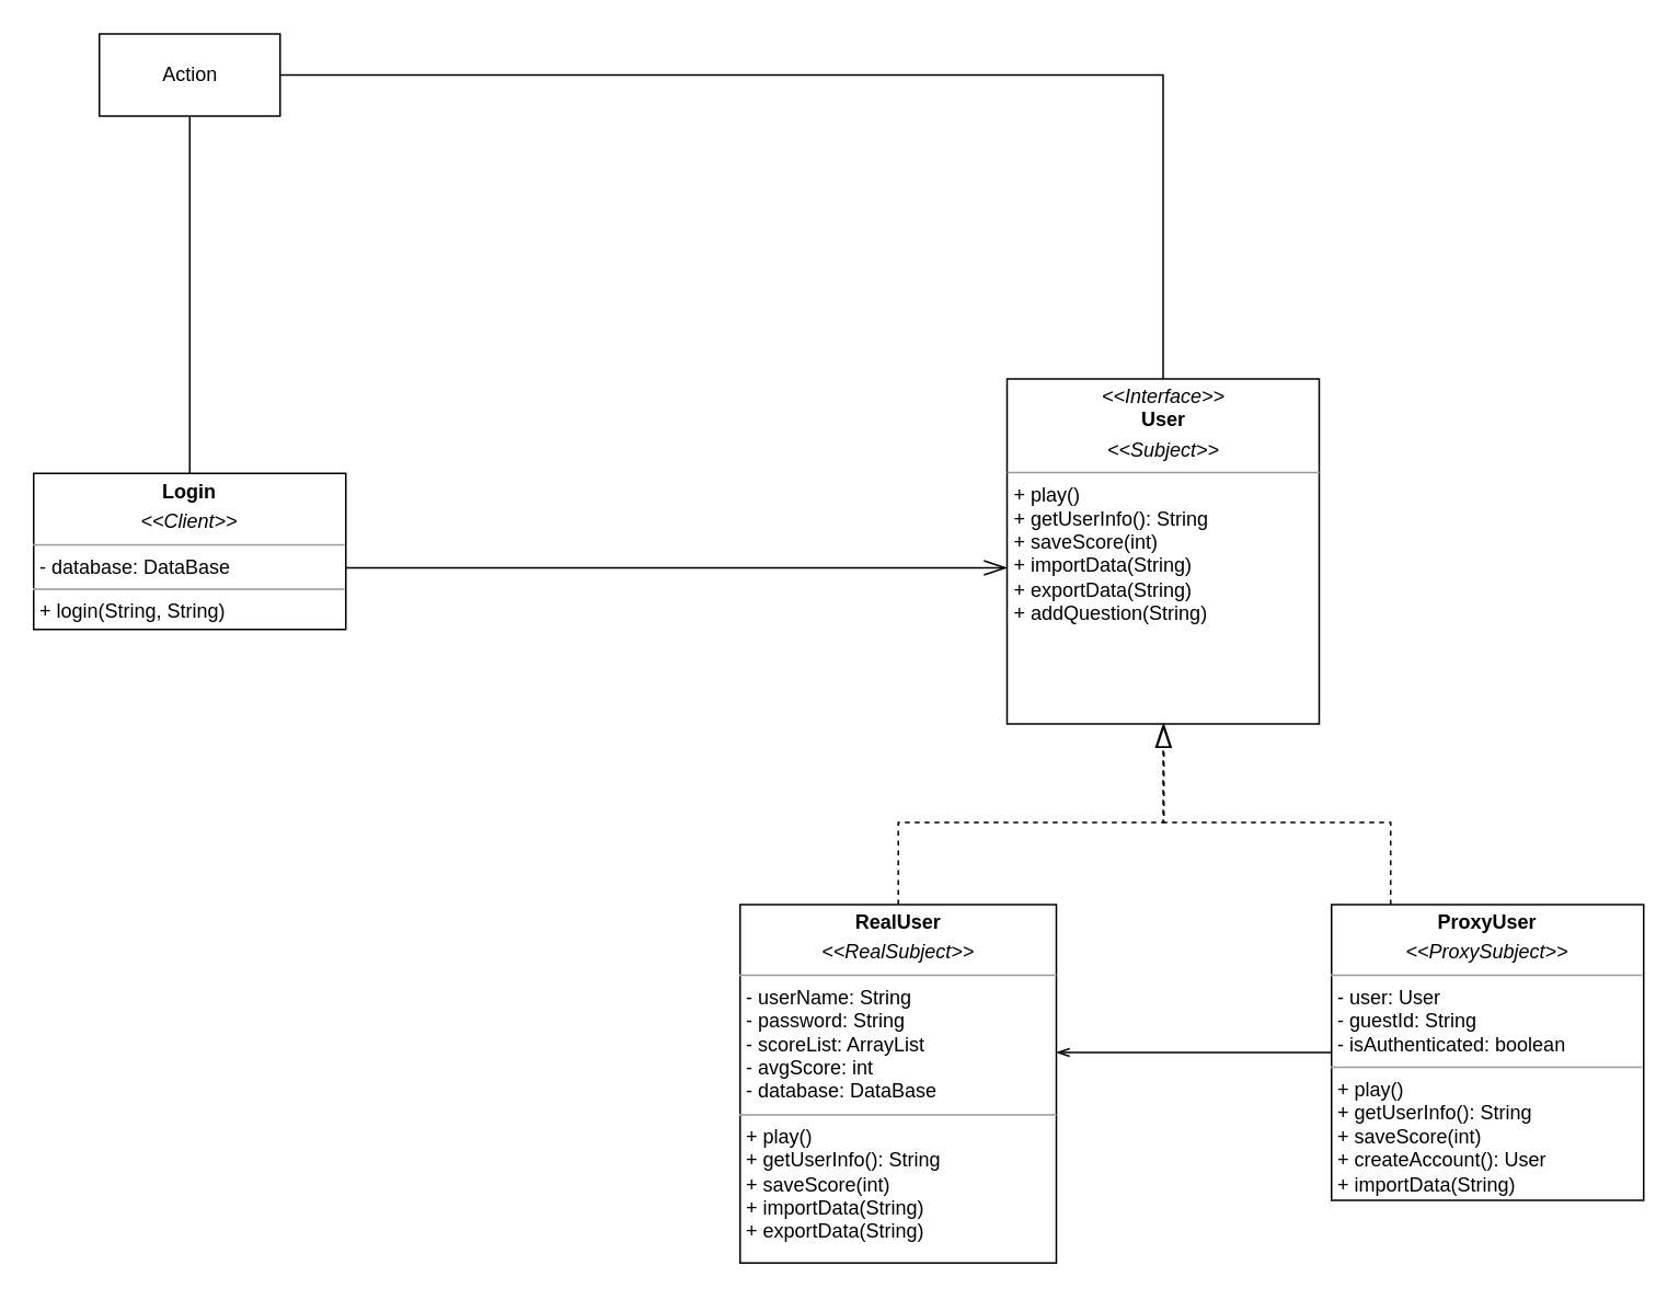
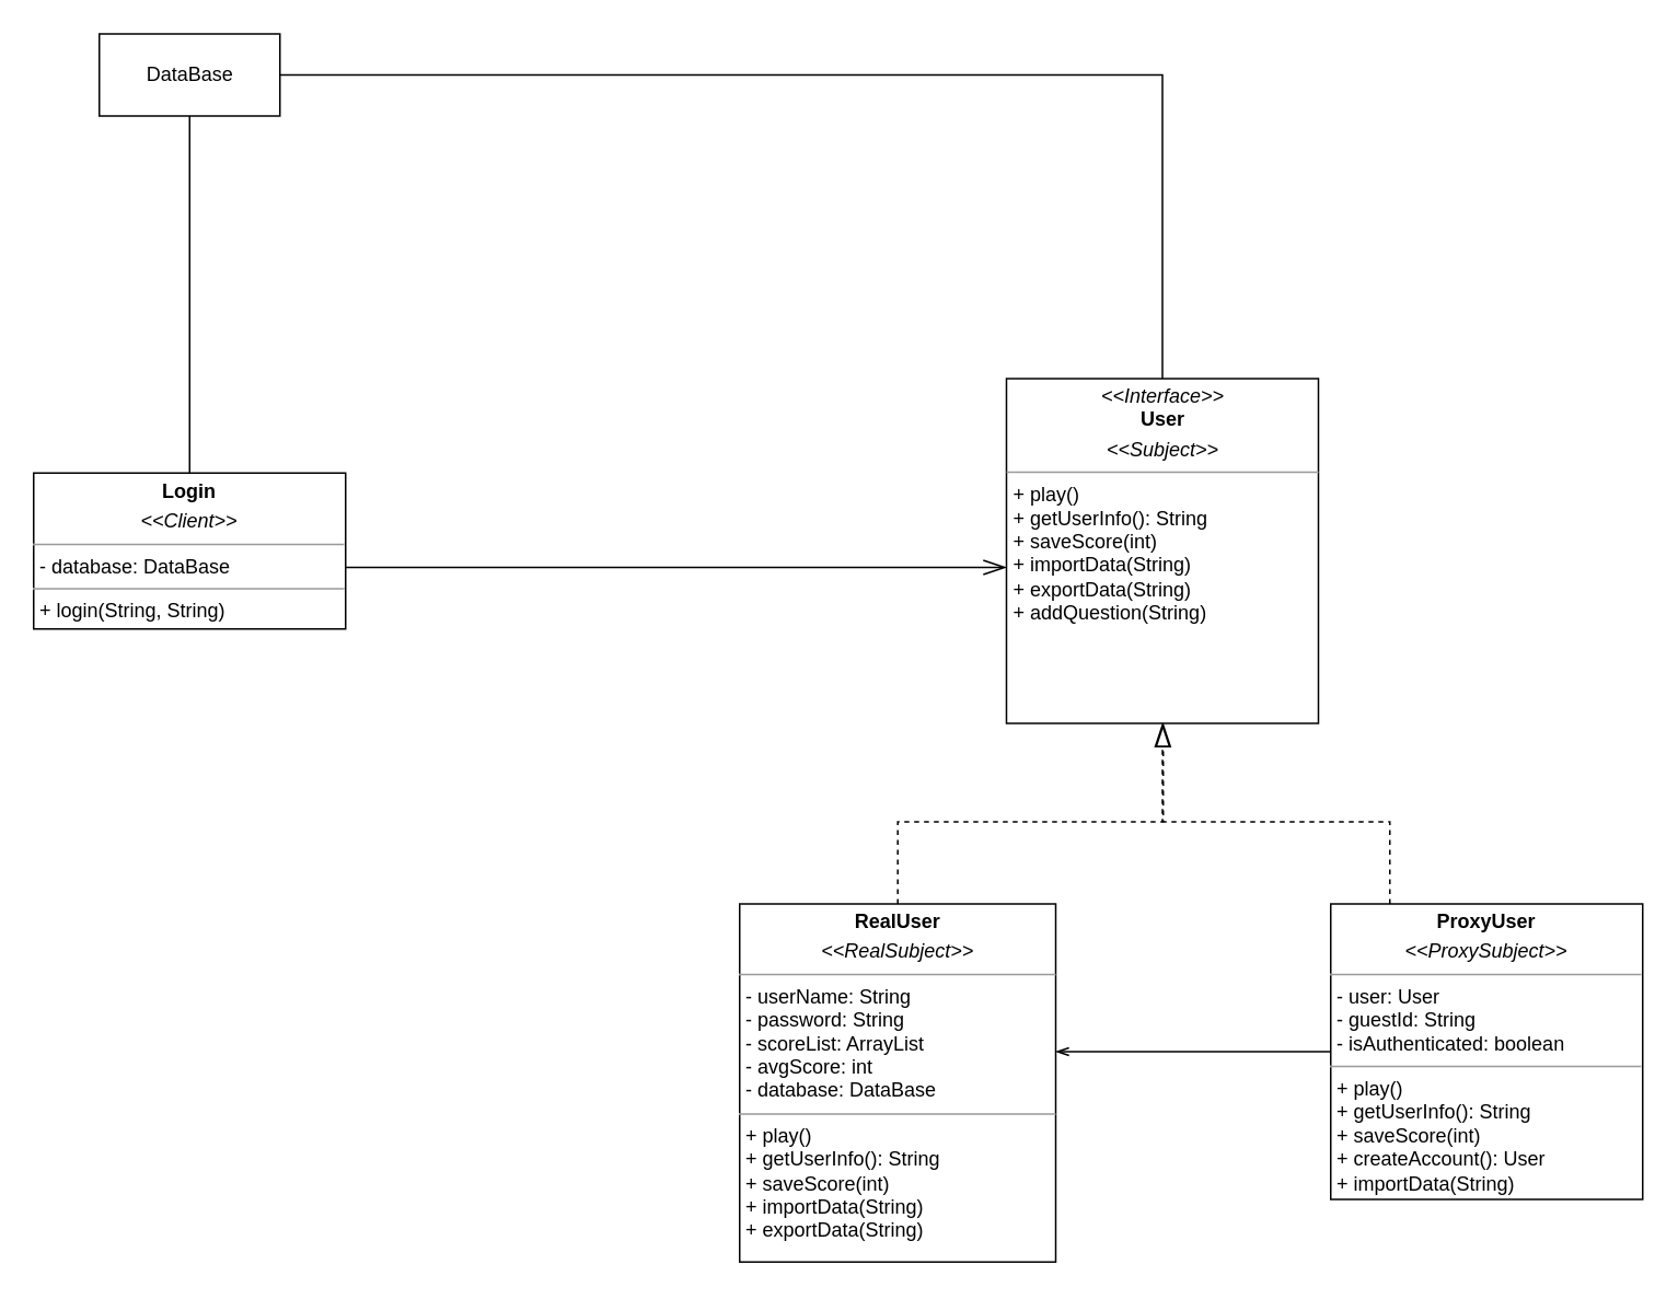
  <mxCell id="0" />
  <mxCell id="1" parent="0" />
  <mxCell id="2" value="&lt;p style=&quot;margin:0px;margin-top:4px;text-align:center;&quot;&gt;&lt;i&gt;&amp;lt;&amp;lt;Interface&amp;gt;&amp;gt;&lt;/i&gt;&lt;br&gt;&lt;b&gt;User&lt;/b&gt;&lt;/p&gt;&lt;p style=&quot;margin:0px;margin-top:4px;text-align:center;&quot;&gt;&lt;i style=&quot;border-color: var(--border-color);&quot;&gt;&amp;lt;&amp;lt;Subject&amp;gt;&amp;gt;&lt;/i&gt;&lt;/p&gt;&lt;hr size=&quot;1&quot;&gt;&lt;p style=&quot;margin:0px;margin-left:4px;&quot;&gt;+ play()&lt;/p&gt;&lt;p style=&quot;margin:0px;margin-left:4px;&quot;&gt;+ getUserInfo(): String&lt;br&gt;+ saveScore(int)&lt;/p&gt;&lt;p style=&quot;border-color: var(--border-color); margin: 0px 0px 0px 4px;&quot;&gt;+ importData(String)&lt;/p&gt;&lt;p style=&quot;border-color: var(--border-color); margin: 0px 0px 0px 4px;&quot;&gt;+ exportData(String)&lt;/p&gt;&lt;p style=&quot;border-color: var(--border-color); margin: 0px 0px 0px 4px;&quot;&gt;+ addQuestion(String&lt;span style=&quot;background-color: initial;&quot;&gt;)&lt;/span&gt;&lt;/p&gt;&lt;p style=&quot;border-color: var(--border-color); margin: 0px 0px 0px 4px;&quot;&gt;&lt;span style=&quot;background-color: initial;&quot;&gt;&lt;br&gt;&lt;/span&gt;&lt;/p&gt;&lt;p style=&quot;margin:0px;margin-left:4px;&quot;&gt;&lt;br&gt;&lt;/p&gt;" style="verticalAlign=top;align=left;overflow=fill;fontSize=12;fontFamily=Helvetica;html=1;" vertex="1" parent="1"><mxGeometry x="612.5" y="230" width="190" height="210" as="geometry" /></mxCell>
  <mxCell id="3" style="edgeStyle=orthogonalEdgeStyle;rounded=0;orthogonalLoop=1;jettySize=auto;html=1;dashed=1;endArrow=blockThin;endFill=0;endSize=12;" edge="1" parent="1" source="5" target="2"><mxGeometry relative="1" as="geometry"><Array as="points"><mxPoint x="846" y="500" /><mxPoint x="708" y="500" /></Array></mxGeometry></mxCell>
  <mxCell id="4" style="edgeStyle=orthogonalEdgeStyle;rounded=0;orthogonalLoop=1;jettySize=auto;html=1;endArrow=openThin;endFill=0;" edge="1" parent="1" source="5" target="7"><mxGeometry relative="1" as="geometry"><mxPoint x="610" y="630" as="targetPoint" /><Array as="points"><mxPoint x="680" y="640" /><mxPoint x="680" y="640" /></Array></mxGeometry></mxCell>
  <mxCell id="5" value="&lt;p style=&quot;margin:0px;margin-top:4px;text-align:center;&quot;&gt;&lt;span style=&quot;background-color: initial; border-color: var(--border-color);&quot;&gt;&lt;b&gt;ProxyUser&lt;/b&gt;&lt;/span&gt;&lt;/p&gt;&lt;p style=&quot;margin:0px;margin-top:4px;text-align:center;&quot;&gt;&lt;i style=&quot;background-color: initial; border-color: var(--border-color);&quot;&gt;&amp;lt;&amp;lt;ProxySubject&amp;gt;&amp;gt;&lt;/i&gt;&lt;br&gt;&lt;/p&gt;&lt;hr size=&quot;1&quot;&gt;&lt;p style=&quot;margin:0px;margin-left:4px;&quot;&gt;- user: User&lt;/p&gt;&lt;p style=&quot;margin:0px;margin-left:4px;&quot;&gt;- guestId: String&lt;/p&gt;&lt;p style=&quot;margin:0px;margin-left:4px;&quot;&gt;- isAuthenticated: boolean&lt;/p&gt;&lt;hr size=&quot;1&quot;&gt;&lt;p style=&quot;margin:0px;margin-left:4px;&quot;&gt;+ play()&lt;/p&gt;&lt;p style=&quot;margin:0px;margin-left:4px;&quot;&gt;+ getUserInfo(): String&lt;/p&gt;&lt;p style=&quot;margin:0px;margin-left:4px;&quot;&gt;+ saveScore(int)&lt;/p&gt;&lt;p style=&quot;margin:0px;margin-left:4px;&quot;&gt;+ createAccount(): User&lt;/p&gt;&lt;p style=&quot;border-color: var(--border-color); margin: 0px 0px 0px 4px;&quot;&gt;+ importData(String)&lt;/p&gt;&lt;p style=&quot;border-color: var(--border-color); margin: 0px 0px 0px 4px;&quot;&gt;+ exportData(String)&lt;/p&gt;" style="verticalAlign=top;align=left;overflow=fill;fontSize=12;fontFamily=Helvetica;html=1;" vertex="1" parent="1"><mxGeometry x="810" y="550" width="190" height="180" as="geometry" /></mxCell>
  <mxCell id="6" style="edgeStyle=orthogonalEdgeStyle;rounded=0;orthogonalLoop=1;jettySize=auto;html=1;entryX=0.5;entryY=1;entryDx=0;entryDy=0;endArrow=blockThin;endFill=0;dashed=1;endSize=12;startSize=9;" edge="1" parent="1" source="7" target="2"><mxGeometry relative="1" as="geometry" /></mxCell>
  <mxCell id="7" value="&lt;p style=&quot;margin:0px;margin-top:4px;text-align:center;&quot;&gt;&lt;b&gt;RealUser&lt;/b&gt;&lt;/p&gt;&lt;p style=&quot;margin:0px;margin-top:4px;text-align:center;&quot;&gt;&lt;i style=&quot;border-color: var(--border-color);&quot;&gt;&amp;lt;&amp;lt;RealSubject&amp;gt;&amp;gt;&lt;/i&gt;&lt;br style=&quot;border-color: var(--border-color);&quot;&gt;&lt;/p&gt;&lt;hr size=&quot;1&quot;&gt;&lt;p style=&quot;margin:0px;margin-left:4px;&quot;&gt;- userName: String&lt;/p&gt;&lt;p style=&quot;margin:0px;margin-left:4px;&quot;&gt;- password: String&lt;/p&gt;&lt;p style=&quot;margin:0px;margin-left:4px;&quot;&gt;- scoreList: ArrayList&lt;br&gt;&lt;/p&gt;&lt;p style=&quot;margin:0px;margin-left:4px;&quot;&gt;- avgScore: int&lt;/p&gt;&lt;p style=&quot;margin:0px;margin-left:4px;&quot;&gt;- database: DataBase&lt;/p&gt;&lt;hr size=&quot;1&quot;&gt;&lt;p style=&quot;margin:0px;margin-left:4px;&quot;&gt;+ play()&lt;/p&gt;&lt;p style=&quot;margin:0px;margin-left:4px;&quot;&gt;+ getUserInfo(): String&lt;br style=&quot;border-color: var(--border-color);&quot;&gt;+ saveScore(int)&lt;br&gt;&lt;/p&gt;&lt;p style=&quot;margin:0px;margin-left:4px;&quot;&gt;+ importData(String)&lt;/p&gt;&lt;p style=&quot;margin:0px;margin-left:4px;&quot;&gt;+ exportData(String)&lt;/p&gt;" style="verticalAlign=top;align=left;overflow=fill;fontSize=12;fontFamily=Helvetica;html=1;" vertex="1" parent="1"><mxGeometry x="450" y="550" width="192.5" height="218.13" as="geometry" /></mxCell>
  <mxCell id="8" style="edgeStyle=orthogonalEdgeStyle;rounded=0;orthogonalLoop=1;jettySize=auto;html=1;endArrow=openThin;endFill=0;endSize=12;" edge="1" parent="1" source="9" target="2"><mxGeometry relative="1" as="geometry"><Array as="points"><mxPoint x="330" y="345" /><mxPoint x="330" y="345" /></Array></mxGeometry></mxCell>
  <mxCell id="9" value="&lt;p style=&quot;margin:0px;margin-top:4px;text-align:center;&quot;&gt;&lt;b&gt;Login&lt;/b&gt;&lt;/p&gt;&lt;p style=&quot;margin:0px;margin-top:4px;text-align:center;&quot;&gt;&lt;i style=&quot;border-color: var(--border-color);&quot;&gt;&amp;lt;&amp;lt;Client&amp;gt;&amp;gt;&lt;/i&gt;&lt;br style=&quot;border-color: var(--border-color);&quot;&gt;&lt;/p&gt;&lt;hr size=&quot;1&quot;&gt;&lt;p style=&quot;margin:0px;margin-left:4px;&quot;&gt;- database: DataBase&lt;/p&gt;&lt;hr size=&quot;1&quot;&gt;&lt;p style=&quot;margin:0px;margin-left:4px;&quot;&gt;+ login(String, String)&lt;br&gt;&lt;br&gt;&lt;/p&gt;" style="verticalAlign=top;align=left;overflow=fill;fontSize=12;fontFamily=Helvetica;html=1;" vertex="1" parent="1"><mxGeometry x="20" y="287.5" width="190" height="95" as="geometry" /></mxCell>
  <mxCell id="10" style="edgeStyle=orthogonalEdgeStyle;rounded=0;orthogonalLoop=1;jettySize=auto;html=1;endArrow=none;endFill=0;" edge="1" parent="1" source="12" target="9"><mxGeometry relative="1" as="geometry" /></mxCell>
  <mxCell id="11" style="edgeStyle=orthogonalEdgeStyle;rounded=0;orthogonalLoop=1;jettySize=auto;html=1;endArrow=none;endFill=0;" edge="1" parent="1" source="12" target="2"><mxGeometry relative="1" as="geometry" /></mxCell>
- <mxCell id="12" value="Action" style="html=1;" vertex="1" parent="1"><mxGeometry x="60" y="20" width="110" height="50" as="geometry" /></mxCell>
+ <mxCell id="12" value="DataBase" style="html=1;" vertex="1" parent="1"><mxGeometry x="60" y="20" width="110" height="50" as="geometry" /></mxCell>
